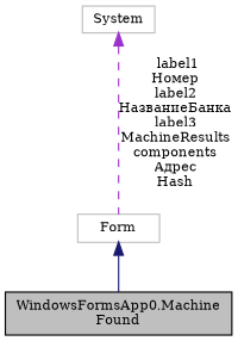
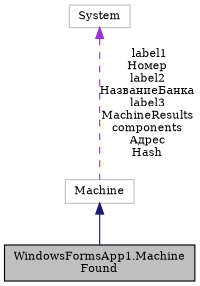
  digraph {
    fontname="DejaVu Serif"
    node [color=grey75 fillcolor=white fontname="DejaVu Serif" fontsize=10 shape=record style=filled]
    edge [dir=back fontname="DejaVu Serif" fontsize=10 labelfontname=Helvetica labelfontsize=10]
-   n1 [color=black fillcolor=grey75 fontcolor=black height=0.2 label="WindowsFormsApp0.Machine\lFound" width=0.4]
-   n2 [height=0.2 label=Form width=0.4]
+   n1 [color=black fillcolor=grey75 fontcolor=black height=0.2 label="WindowsFormsApp1.Machine\lFound" width=0.4]
+   n2 [height=0.2 label=Machine width=0.4]
    n3 [height=0.2 label=System width=0.4]
    n2 -> n1 [color=midnightblue style=solid]
    n3 -> n2 [color=darkorchid3 label=" label1\nНомер\nlabel2\nНазваниеБанка\nlabel3\nMachineResults\ncomponents\nАдрес\nHash" style=dashed]
  }
